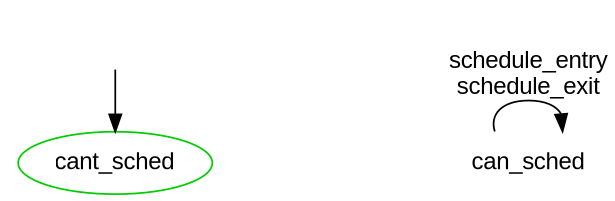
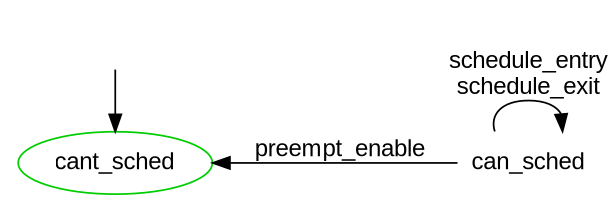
  digraph {
    fontname="Liberation Sans"
    rankdir=LR
    node [fontname="Liberation Sans" shape=plaintext]
    edge [fontname="Liberation Sans"]
    n1 [label=can_sched]
    __init_cant_sched [style=invis]
    n3 [color=green3 label=cant_sched shape=ellipse]
    subgraph sub_1 {
      n1
    }
    subgraph sub_2 {
      __init_cant_sched
    }
    subgraph sub_3 {
      n3
    }
    subgraph sub_4 {
      n3
    }
    subgraph sub_5 {
      rank=min
      __init_cant_sched
      n3
    }
    n1 -> n1 [label="schedule_entry\nschedule_exit"]
+   n1 -> n3 [label=preempt_enable]
    __init_cant_sched -> n3
  }
